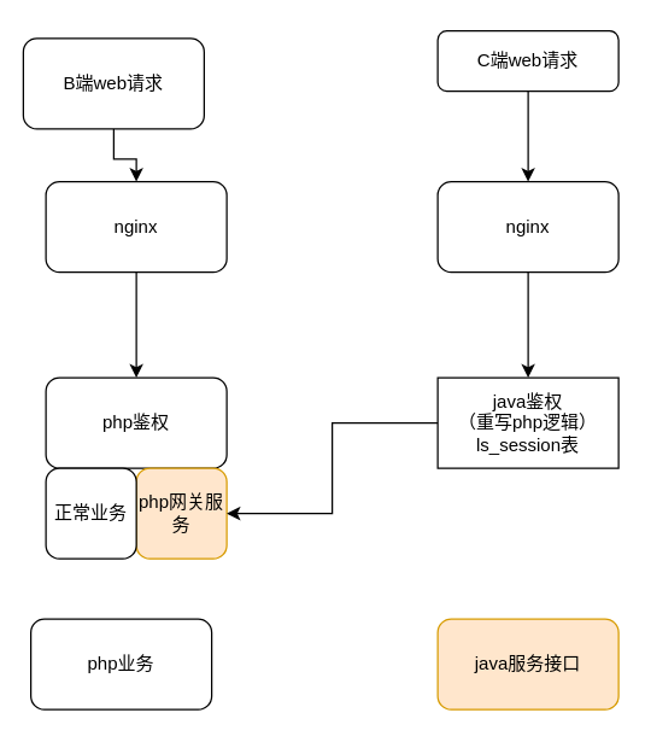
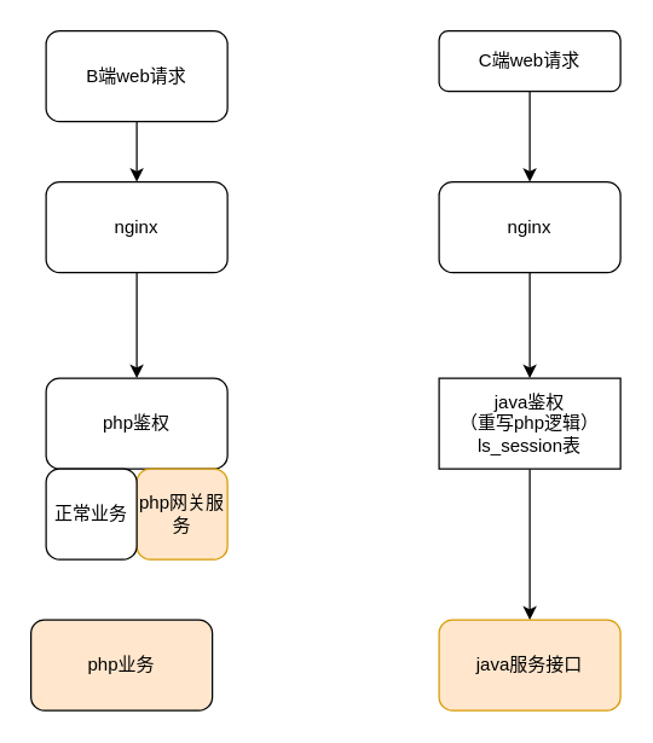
  <mxCell id="0" />
  <mxCell id="1" parent="0" />
  <mxCell id="2" style="edgeStyle=orthogonalEdgeStyle;rounded=0;orthogonalLoop=1;jettySize=auto;html=1;entryX=0.5;entryY=0;entryDx=0;entryDy=0;" edge="1" parent="1" source="3" target="5"><mxGeometry relative="1" as="geometry" /></mxCell>
- <mxCell id="3" value="B端web请求" style="rounded=1;whiteSpace=wrap;html=1;" vertex="1" parent="1"><mxGeometry x="15" y="25" width="120" height="60" as="geometry" /></mxCell>
+ <mxCell id="3" value="B端web请求" style="rounded=1;whiteSpace=wrap;html=1;" vertex="1" parent="1"><mxGeometry x="30" y="20" width="120" height="60" as="geometry" /></mxCell>
  <mxCell id="4" style="edgeStyle=orthogonalEdgeStyle;rounded=0;orthogonalLoop=1;jettySize=auto;html=1;entryX=0.5;entryY=0;entryDx=0;entryDy=0;" edge="1" parent="1" source="5" target="6"><mxGeometry relative="1" as="geometry" /></mxCell>
  <mxCell id="5" value="nginx" style="rounded=1;whiteSpace=wrap;html=1;" vertex="1" parent="1"><mxGeometry x="30" y="120" width="120" height="60" as="geometry" /></mxCell>
  <mxCell id="6" value="php鉴权" style="rounded=1;whiteSpace=wrap;html=1;" vertex="1" parent="1"><mxGeometry x="30" y="250" width="120" height="60" as="geometry" /></mxCell>
  <mxCell id="7" value="php网关服务" style="rounded=1;whiteSpace=wrap;html=1;fillColor=#ffe6cc;strokeColor=#d79b00;" vertex="1" parent="1"><mxGeometry x="90" y="310" width="60" height="60" as="geometry" /></mxCell>
  <mxCell id="8" value="java服务接口" style="rounded=1;whiteSpace=wrap;html=1;fillColor=#ffe6cc;strokeColor=#d79b00;" vertex="1" parent="1"><mxGeometry x="290" y="410" width="120" height="60" as="geometry" /></mxCell>
  <mxCell id="9" value="正常业务" style="rounded=1;whiteSpace=wrap;html=1;" vertex="1" parent="1"><mxGeometry x="30" y="310" width="60" height="60" as="geometry" /></mxCell>
  <mxCell id="10" style="edgeStyle=orthogonalEdgeStyle;rounded=0;orthogonalLoop=1;jettySize=auto;html=1;" edge="1" parent="1" source="11" target="13"><mxGeometry relative="1" as="geometry" /></mxCell>
  <mxCell id="11" value="C端web请求" style="rounded=1;whiteSpace=wrap;html=1;" vertex="1" parent="1"><mxGeometry x="290" y="20" width="120" height="40" as="geometry" /></mxCell>
  <mxCell id="12" style="edgeStyle=orthogonalEdgeStyle;rounded=0;orthogonalLoop=1;jettySize=auto;html=1;entryX=0.5;entryY=0;entryDx=0;entryDy=0;" edge="1" parent="1" source="13" target="15"><mxGeometry relative="1" as="geometry" /></mxCell>
  <mxCell id="13" value="nginx" style="rounded=1;whiteSpace=wrap;html=1;" vertex="1" parent="1"><mxGeometry x="290" y="120" width="120" height="60" as="geometry" /></mxCell>
- <mxCell id="14" style="edgeStyle=orthogonalEdgeStyle;rounded=0;orthogonalLoop=1;jettySize=auto;html=1;" edge="1" parent="1" source="15" target="7"><mxGeometry relative="1" as="geometry" /></mxCell>
+ <mxCell id="14" style="edgeStyle=orthogonalEdgeStyle;rounded=0;orthogonalLoop=1;jettySize=auto;html=1;entryX=0.5;entryY=0;entryDx=0;entryDy=0;" edge="1" parent="1" source="15" target="8"><mxGeometry relative="1" as="geometry" /></mxCell>
  <mxCell id="15" value="java鉴权&lt;br&gt;（重写php逻辑）&lt;br&gt;ls_session表" style="whiteSpace=wrap;html=1;rounded=0;" vertex="1" parent="1"><mxGeometry x="290" y="250" width="120" height="60" as="geometry" /></mxCell>
- <mxCell id="16" value="php业务" style="rounded=1;whiteSpace=wrap;html=1;" vertex="1" parent="1"><mxGeometry x="20" y="410" width="120" height="60" as="geometry" /></mxCell>
+ <mxCell id="16" value="php业务" style="rounded=1;whiteSpace=wrap;html=1;fillColor=#ffe6cc;" vertex="1" parent="1"><mxGeometry x="20" y="410" width="120" height="60" as="geometry" /></mxCell>
